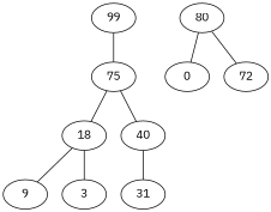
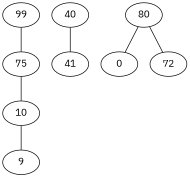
  graph {
    fontname="IBM Plex Sans"
    node [fontname="IBM Plex Sans"]
    edge [fontname="IBM Plex Sans"]
    n1 [label=75]
    99
-   10 [label=18]
+   10
    40
    n5 [label=0]
    80
    72
    9
-   3
-   31
+   31 [label=41]
    n1 -- 10
-   n1 -- 40
    99 -- n1
    10 -- 9
-   10 -- 3
    40 -- 31
    80 -- n5
    80 -- 72
  }
